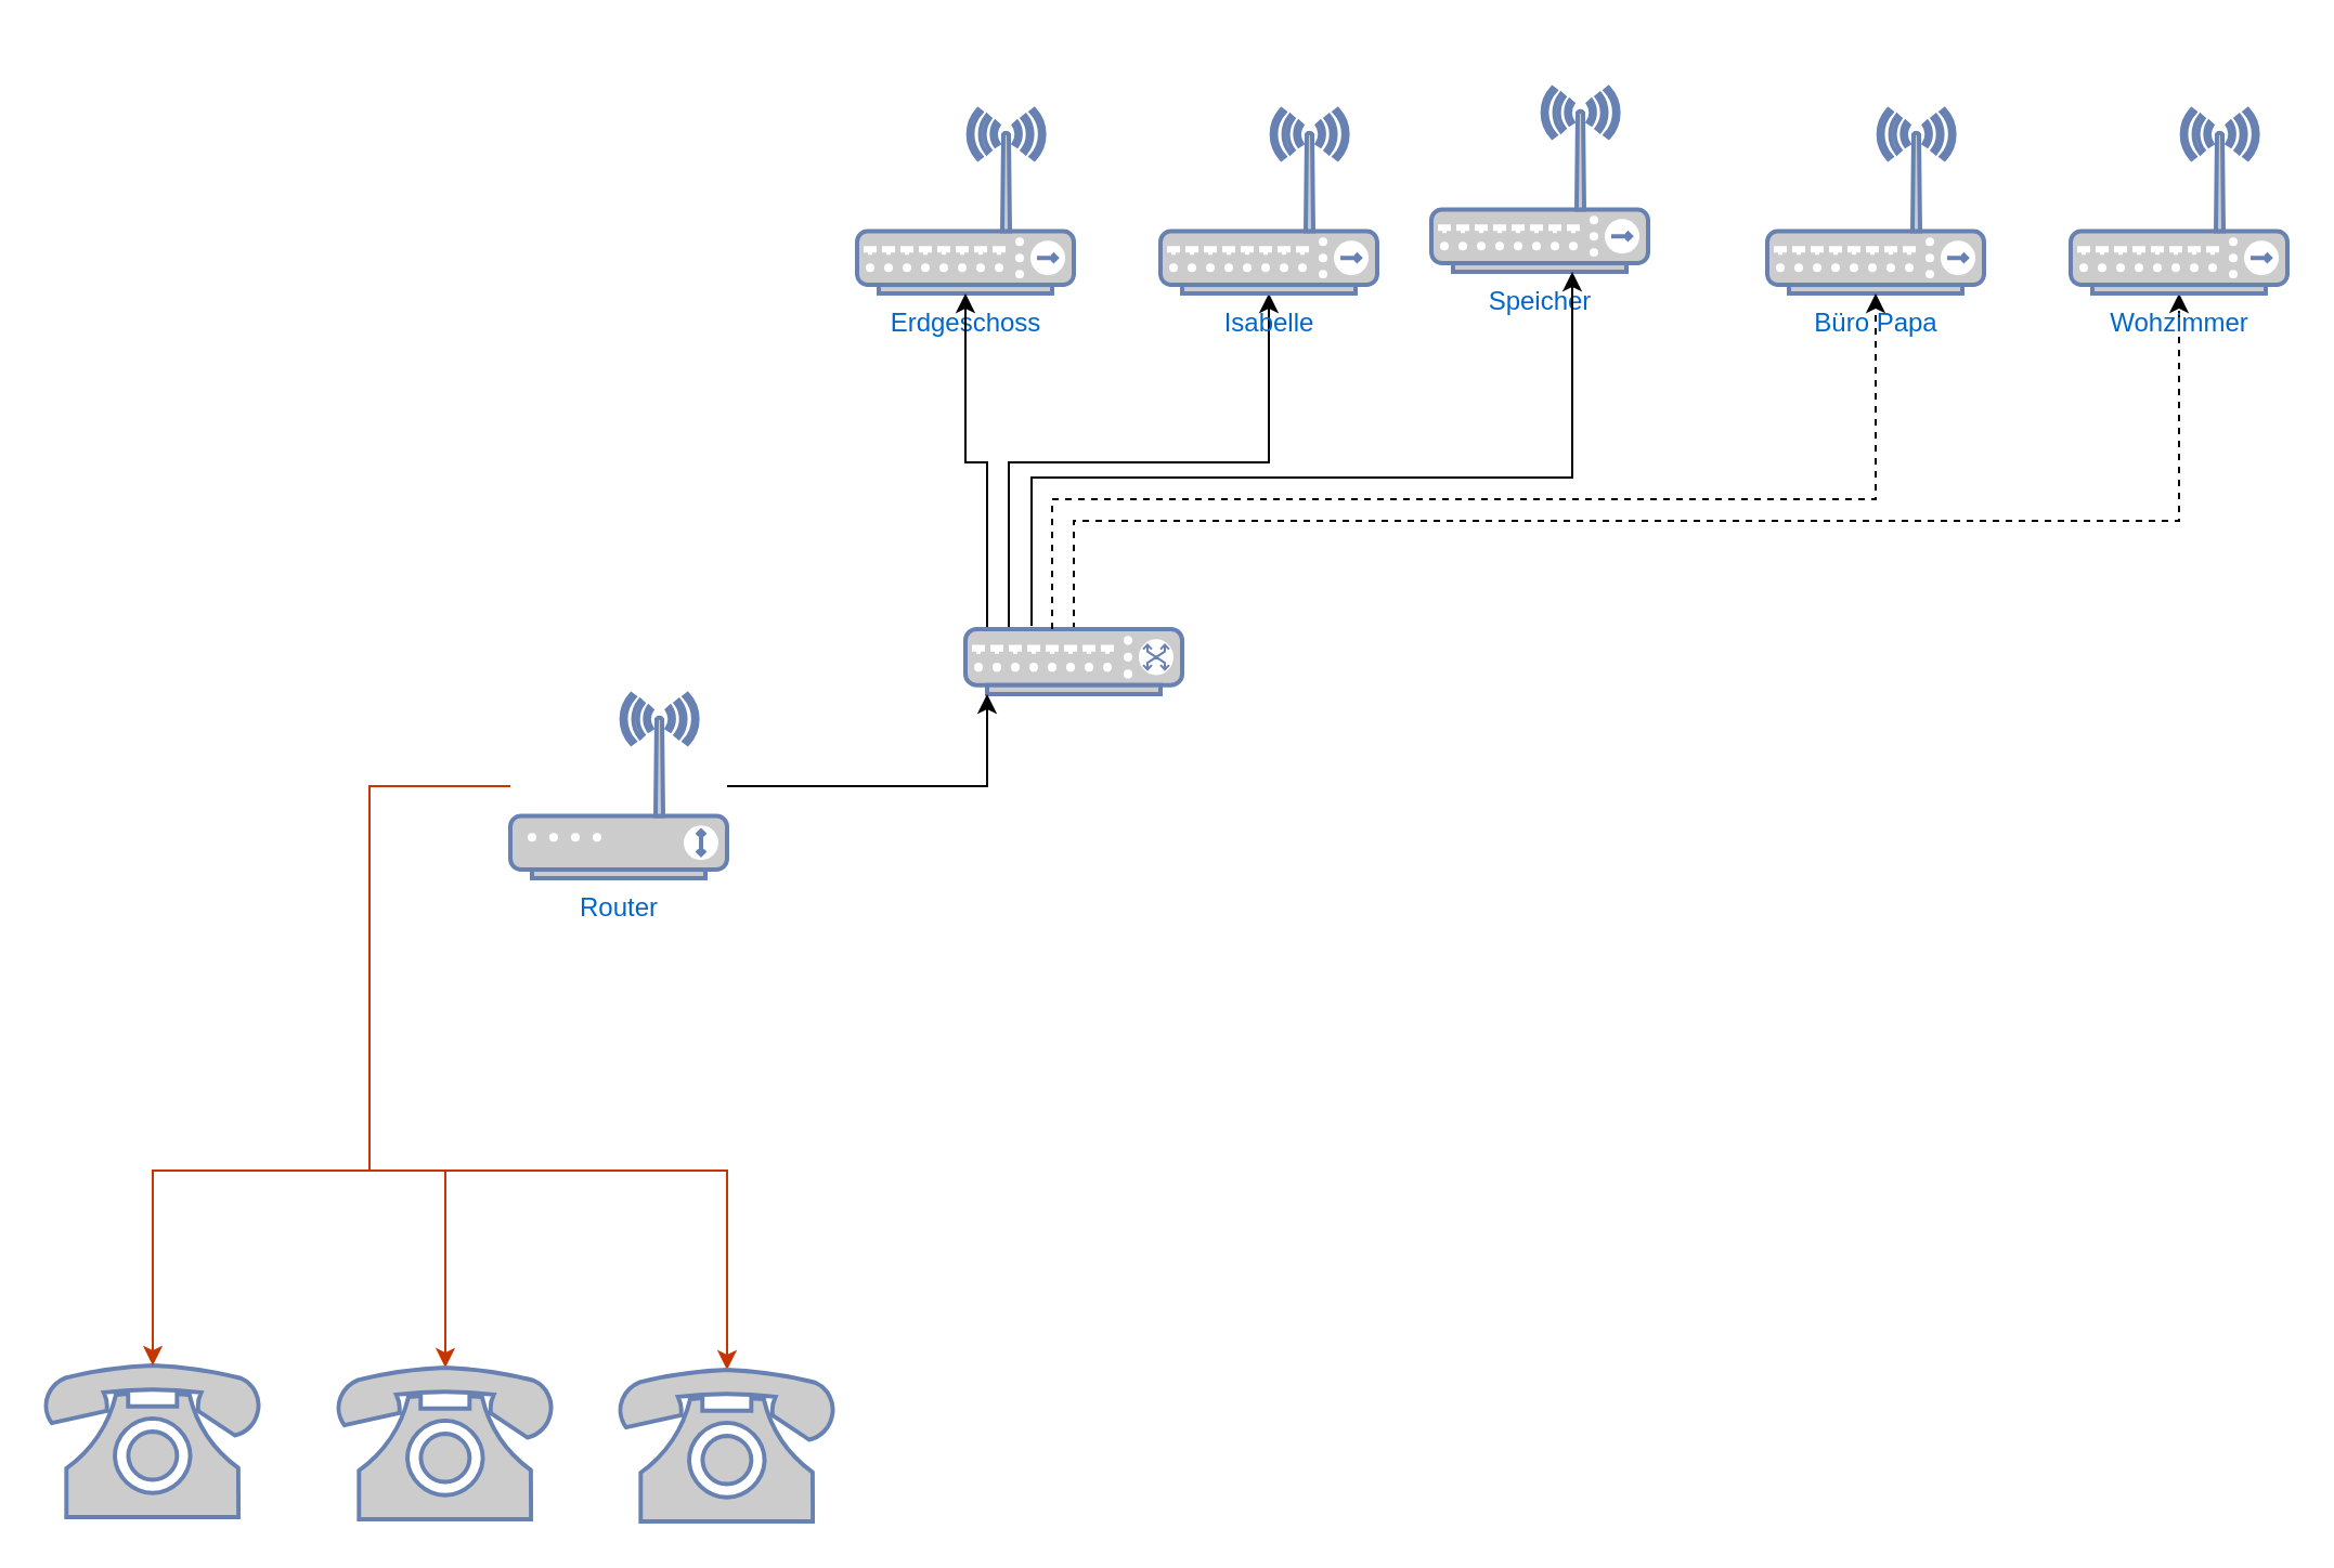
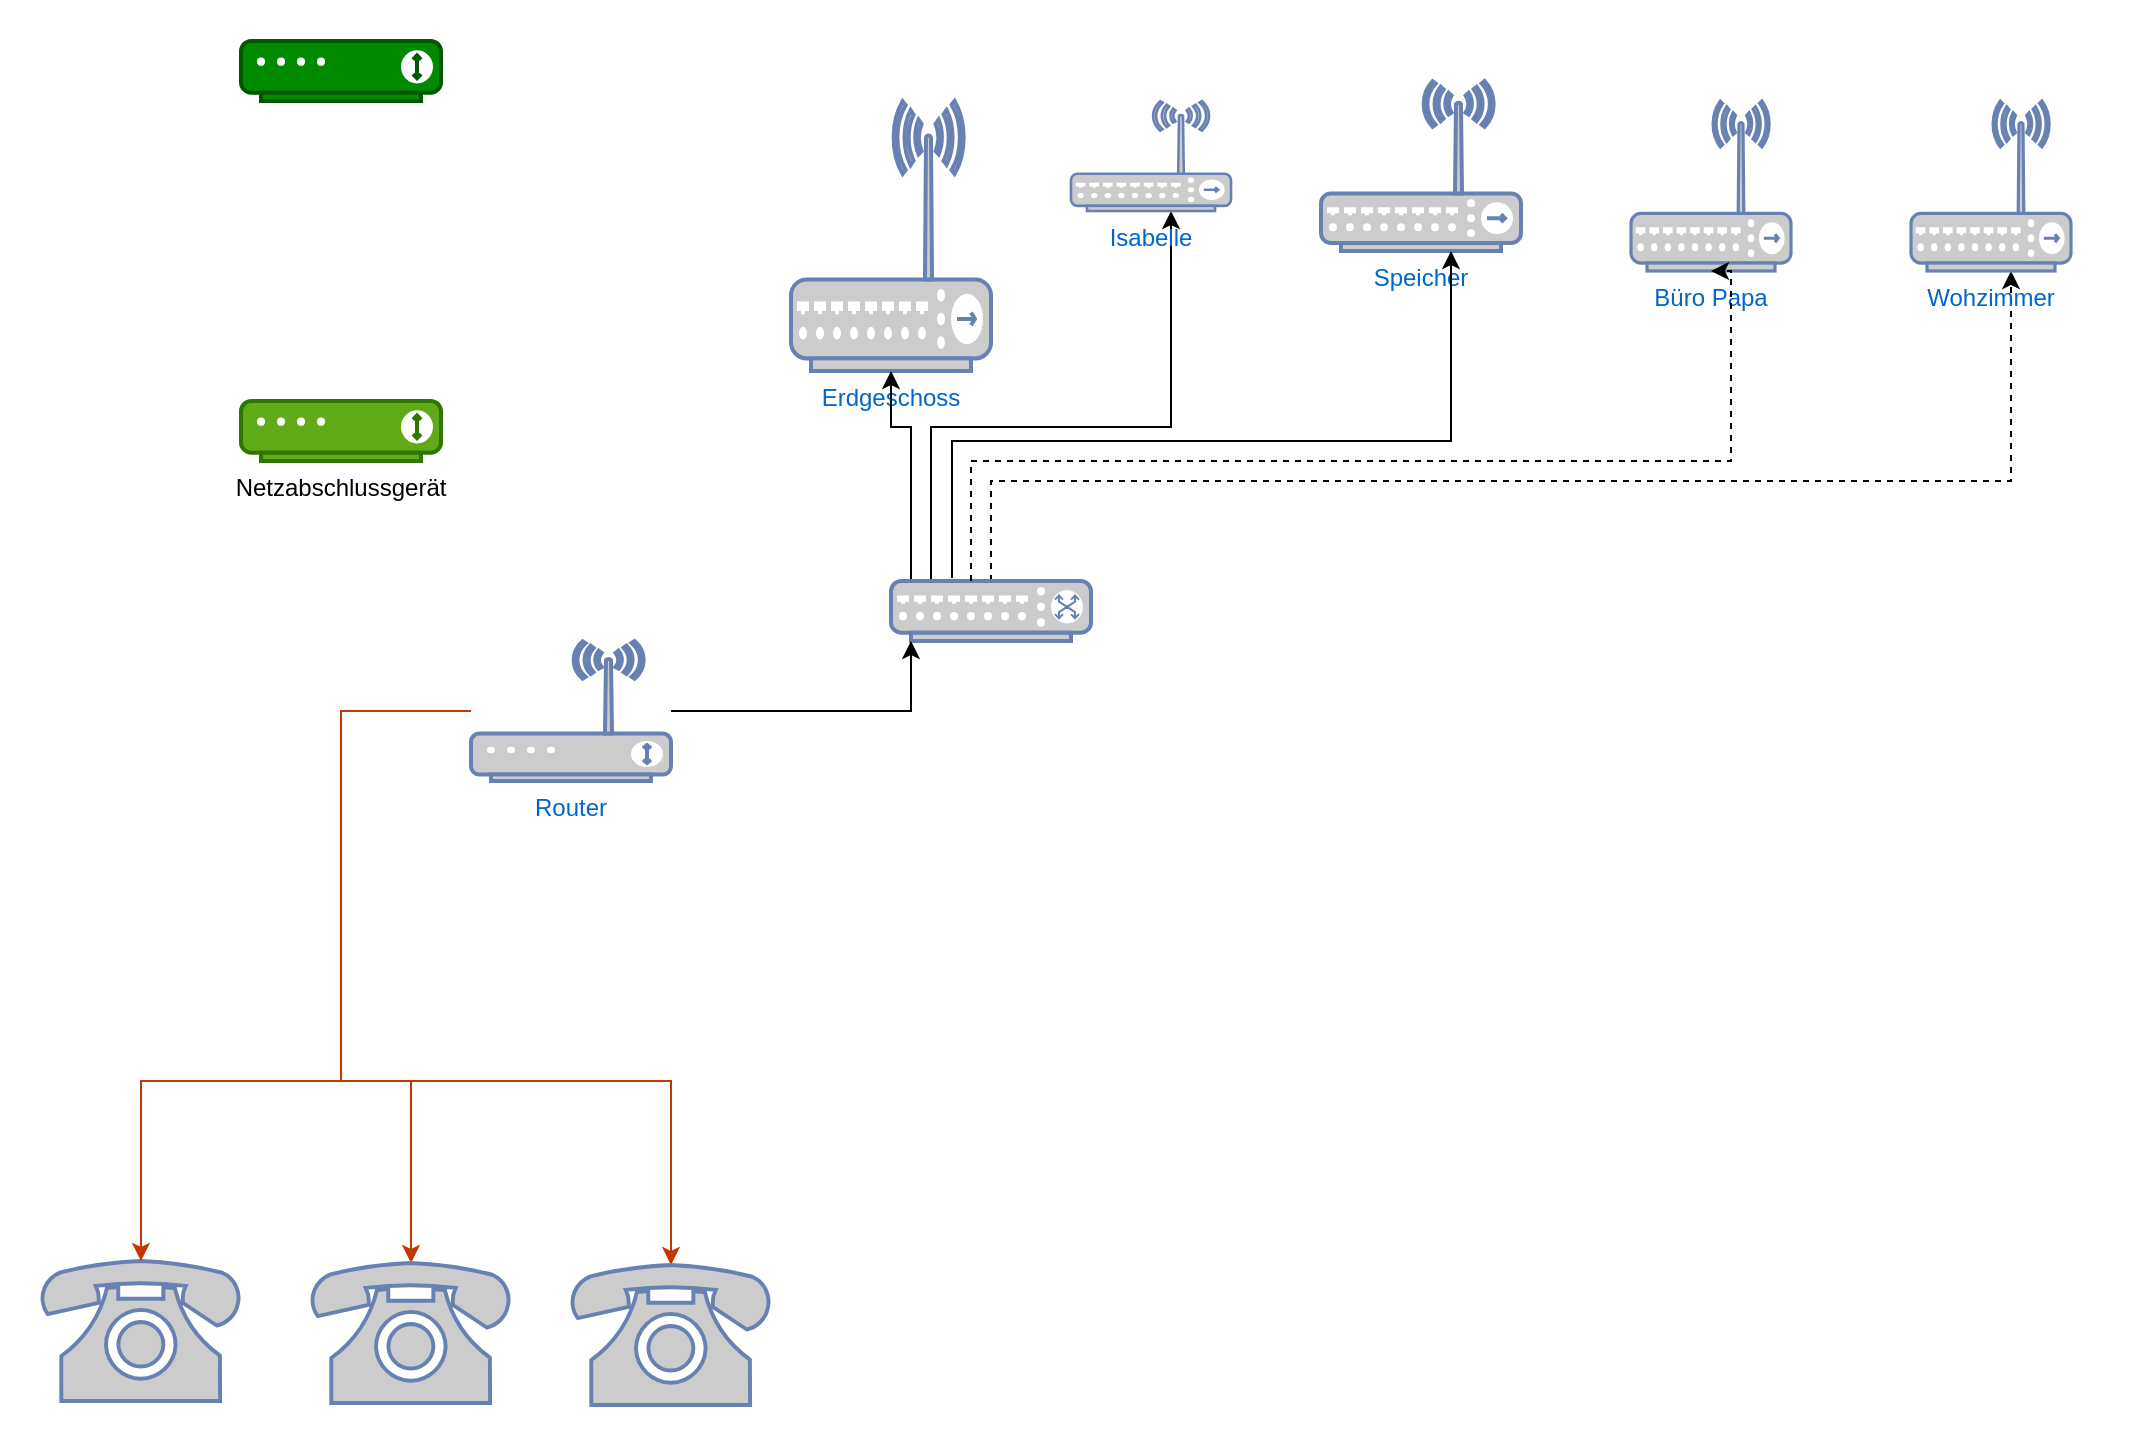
  <mxCell id="0" />
  <mxCell id="1" parent="0" />
+ <mxCell id="2" value="&lt;span style=&quot;color: light-dark(transparent, rgb(254, 254, 254));&quot;&gt;Glasfaserübergabepunkt&lt;/span&gt;" style="verticalAlign=top;verticalLabelPosition=bottom;labelPosition=center;align=center;html=1;outlineConnect=0;gradientDirection=north;strokeWidth=2;shape=mxgraph.networks.modem;fillColor=#008a00;fontColor=#ffffff;strokeColor=#005700;" vertex="1" parent="1"><mxGeometry x="120" y="20" width="100" height="30" as="geometry" /></mxCell>
+ <mxCell id="3" value="&lt;span style=&quot;color: light-dark(rgb(0, 0, 0), rgb(255, 255, 255));&quot;&gt;Netzabschlussgerät&lt;/span&gt;&lt;br&gt;&lt;div&gt;&lt;br&gt;&lt;/div&gt;&lt;div&gt;BR&lt;/div&gt;&lt;div&gt;&lt;br&gt;Bra&lt;/div&gt;" style="fontColor=#ffffff;verticalAlign=top;verticalLabelPosition=bottom;labelPosition=center;align=center;html=1;outlineConnect=0;fillColor=#60a917;strokeColor=#2D7600;gradientDirection=north;strokeWidth=2;shape=mxgraph.networks.modem;" vertex="1" parent="1"><mxGeometry x="120" y="200" width="100" height="30" as="geometry" /></mxCell>
  <mxCell id="4" style="edgeStyle=orthogonalEdgeStyle;rounded=0;orthogonalLoop=1;jettySize=auto;html=1;fillColor=#fa6800;strokeColor=#C73500;" edge="1" parent="1" source="6" target="9"><mxGeometry relative="1" as="geometry"><Array as="points"><mxPoint x="170" y="540" /><mxPoint x="205" y="540" /></Array></mxGeometry></mxCell>
  <mxCell id="5" style="edgeStyle=orthogonalEdgeStyle;rounded=0;orthogonalLoop=1;jettySize=auto;html=1;fillColor=#fa6800;strokeColor=#C73500;" edge="1" parent="1" target="10"><mxGeometry relative="1" as="geometry"><mxPoint x="170" y="450" as="sourcePoint" /><Array as="points"><mxPoint x="170" y="540" /><mxPoint x="335" y="540" /></Array></mxGeometry></mxCell>
- <mxCell id="6" value="Router" style="fontColor=#0066CC;verticalAlign=top;verticalLabelPosition=bottom;labelPosition=center;align=center;html=1;outlineConnect=0;fillColor=#CCCCCC;strokeColor=#6881B3;gradientColor=none;gradientDirection=north;strokeWidth=2;shape=mxgraph.networks.wireless_modem;" vertex="1" parent="1"><mxGeometry x="235" y="320" width="100" height="85" as="geometry" /></mxCell>
- <mxCell id="7" value="Erdgeschoss" style="fontColor=#0066CC;verticalAlign=top;verticalLabelPosition=bottom;labelPosition=center;align=center;html=1;outlineConnect=0;fillColor=#CCCCCC;strokeColor=#6881B3;gradientColor=none;gradientDirection=north;strokeWidth=2;shape=mxgraph.networks.wireless_hub;" vertex="1" parent="1"><mxGeometry x="395" y="50" width="100" height="85" as="geometry" /></mxCell>
+ <mxCell id="6" value="Router" style="fontColor=#0066CC;verticalAlign=top;verticalLabelPosition=bottom;labelPosition=center;align=center;html=1;outlineConnect=0;fillColor=#CCCCCC;strokeColor=#6881B3;gradientColor=none;gradientDirection=north;strokeWidth=2;shape=mxgraph.networks.wireless_modem;" vertex="1" parent="1"><mxGeometry x="235" y="320" width="100" height="70" as="geometry" /></mxCell>
+ <mxCell id="7" value="Erdgeschoss" style="fontColor=#0066CC;verticalAlign=top;verticalLabelPosition=bottom;labelPosition=center;align=center;html=1;outlineConnect=0;fillColor=#CCCCCC;strokeColor=#6881B3;gradientColor=none;gradientDirection=north;strokeWidth=2;shape=mxgraph.networks.wireless_hub;" vertex="1" parent="1"><mxGeometry x="395" y="50" width="100" height="135" as="geometry" /></mxCell>
  <mxCell id="8" value="" style="fontColor=#0066CC;verticalAlign=top;verticalLabelPosition=bottom;labelPosition=center;align=center;html=1;outlineConnect=0;fillColor=#CCCCCC;strokeColor=#6881B3;gradientColor=none;gradientDirection=north;strokeWidth=2;shape=mxgraph.networks.phone_1;" vertex="1" parent="1"><mxGeometry x="20" y="630" width="100" height="70" as="geometry" /></mxCell>
  <mxCell id="9" value="" style="fontColor=#0066CC;verticalAlign=top;verticalLabelPosition=bottom;labelPosition=center;align=center;html=1;outlineConnect=0;fillColor=#CCCCCC;strokeColor=#6881B3;gradientColor=none;gradientDirection=north;strokeWidth=2;shape=mxgraph.networks.phone_1;" vertex="1" parent="1"><mxGeometry x="155" y="631" width="100" height="70" as="geometry" /></mxCell>
  <mxCell id="10" value="" style="fontColor=#0066CC;verticalAlign=top;verticalLabelPosition=bottom;labelPosition=center;align=center;html=1;outlineConnect=0;fillColor=#CCCCCC;strokeColor=#6881B3;gradientColor=none;gradientDirection=north;strokeWidth=2;shape=mxgraph.networks.phone_1;" vertex="1" parent="1"><mxGeometry x="285" y="632" width="100" height="70" as="geometry" /></mxCell>
  <mxCell id="11" style="edgeStyle=orthogonalEdgeStyle;rounded=0;orthogonalLoop=1;jettySize=auto;html=1;entryX=0.5;entryY=0;entryDx=0;entryDy=0;entryPerimeter=0;fillColor=#fa6800;strokeColor=#C73500;" edge="1" parent="1" source="6" target="8"><mxGeometry relative="1" as="geometry"><Array as="points"><mxPoint x="170" y="540" /><mxPoint x="70" y="540" /></Array></mxGeometry></mxCell>
  <mxCell id="12" style="edgeStyle=orthogonalEdgeStyle;rounded=0;orthogonalLoop=1;jettySize=auto;html=1;" edge="1" parent="1" source="15" target="7"><mxGeometry relative="1" as="geometry"><Array as="points"><mxPoint x="455" y="213" /><mxPoint x="445" y="213" /></Array></mxGeometry></mxCell>
  <mxCell id="13" style="edgeStyle=orthogonalEdgeStyle;rounded=0;orthogonalLoop=1;jettySize=auto;html=1;" edge="1" parent="1" source="15" target="17"><mxGeometry relative="1" as="geometry"><Array as="points"><mxPoint x="465" y="213" /><mxPoint x="585" y="213" /></Array></mxGeometry></mxCell>
  <mxCell id="14" style="edgeStyle=orthogonalEdgeStyle;rounded=0;orthogonalLoop=1;jettySize=auto;html=1;exitX=0.5;exitY=0;exitDx=0;exitDy=0;exitPerimeter=0;dashed=1;" edge="1" parent="1" source="15" target="22"><mxGeometry relative="1" as="geometry"><Array as="points"><mxPoint x="495" y="240" /><mxPoint x="1005" y="240" /></Array></mxGeometry></mxCell>
  <mxCell id="15" value="" style="fontColor=#0066CC;verticalAlign=top;verticalLabelPosition=bottom;labelPosition=center;align=center;html=1;outlineConnect=0;fillColor=#CCCCCC;strokeColor=#6881B3;gradientColor=none;gradientDirection=north;strokeWidth=2;shape=mxgraph.networks.switch;" vertex="1" parent="1"><mxGeometry x="445" y="290" width="100" height="30" as="geometry" /></mxCell>
  <mxCell id="16" style="edgeStyle=orthogonalEdgeStyle;rounded=0;orthogonalLoop=1;jettySize=auto;html=1;entryX=0.1;entryY=1;entryDx=0;entryDy=0;entryPerimeter=0;" edge="1" parent="1" source="6" target="15"><mxGeometry relative="1" as="geometry" /></mxCell>
- <mxCell id="17" value="Isabelle" style="fontColor=#0066CC;verticalAlign=top;verticalLabelPosition=bottom;labelPosition=center;align=center;html=1;outlineConnect=0;fillColor=#CCCCCC;strokeColor=#6881B3;gradientColor=none;gradientDirection=north;strokeWidth=2;shape=mxgraph.networks.wireless_hub;" vertex="1" parent="1"><mxGeometry x="535" y="50" width="100" height="85" as="geometry" /></mxCell>
+ <mxCell id="17" value="Isabelle" style="fontColor=#0066CC;verticalAlign=top;verticalLabelPosition=bottom;labelPosition=center;align=center;html=1;outlineConnect=0;fillColor=#CCCCCC;strokeColor=#6881B3;gradientColor=none;gradientDirection=north;strokeWidth=2;shape=mxgraph.networks.wireless_hub;" vertex="1" parent="1"><mxGeometry x="535" y="50" width="80" height="55" as="geometry" /></mxCell>
  <mxCell id="18" value="Speicher" style="fontColor=#0066CC;verticalAlign=top;verticalLabelPosition=bottom;labelPosition=center;align=center;html=1;outlineConnect=0;fillColor=#CCCCCC;strokeColor=#6881B3;gradientColor=none;gradientDirection=north;strokeWidth=2;shape=mxgraph.networks.wireless_hub;" vertex="1" parent="1"><mxGeometry x="660" y="40" width="100" height="85" as="geometry" /></mxCell>
  <mxCell id="19" style="edgeStyle=orthogonalEdgeStyle;rounded=0;orthogonalLoop=1;jettySize=auto;html=1;exitX=0.305;exitY=-0.05;exitDx=0;exitDy=0;exitPerimeter=0;" edge="1" parent="1" source="15" target="18"><mxGeometry relative="1" as="geometry"><mxPoint x="535" y="230" as="sourcePoint" /><mxPoint x="725" y="160" as="targetPoint" /><Array as="points"><mxPoint x="476" y="220" /><mxPoint x="725" y="220" /></Array></mxGeometry></mxCell>
- <mxCell id="20" value="Büro Papa" style="fontColor=#0066CC;verticalAlign=top;verticalLabelPosition=bottom;labelPosition=center;align=center;html=1;outlineConnect=0;fillColor=#CCCCCC;strokeColor=#6881B3;gradientColor=none;gradientDirection=north;strokeWidth=2;shape=mxgraph.networks.wireless_hub;" vertex="1" parent="1"><mxGeometry x="815" y="50" width="100" height="85" as="geometry" /></mxCell>
+ <mxCell id="20" value="Büro Papa" style="fontColor=#0066CC;verticalAlign=top;verticalLabelPosition=bottom;labelPosition=center;align=center;html=1;outlineConnect=0;fillColor=#CCCCCC;strokeColor=#6881B3;gradientColor=none;gradientDirection=north;strokeWidth=2;shape=mxgraph.networks.wireless_hub;" vertex="1" parent="1"><mxGeometry x="815" y="50" width="80" height="85" as="geometry" /></mxCell>
  <mxCell id="21" style="edgeStyle=orthogonalEdgeStyle;rounded=0;orthogonalLoop=1;jettySize=auto;html=1;entryX=0.5;entryY=1;entryDx=0;entryDy=0;entryPerimeter=0;dashed=1;" edge="1" parent="1" source="15" target="20"><mxGeometry relative="1" as="geometry"><Array as="points"><mxPoint x="485" y="230" /><mxPoint x="865" y="230" /></Array></mxGeometry></mxCell>
- <mxCell id="22" value="Wohzimmer" style="fontColor=#0066CC;verticalAlign=top;verticalLabelPosition=bottom;labelPosition=center;align=center;html=1;outlineConnect=0;fillColor=#CCCCCC;strokeColor=#6881B3;gradientColor=none;gradientDirection=north;strokeWidth=2;shape=mxgraph.networks.wireless_hub;" vertex="1" parent="1"><mxGeometry x="955" y="50" width="100" height="85" as="geometry" /></mxCell>
+ <mxCell id="22" value="Wohzimmer" style="fontColor=#0066CC;verticalAlign=top;verticalLabelPosition=bottom;labelPosition=center;align=center;html=1;outlineConnect=0;fillColor=#CCCCCC;strokeColor=#6881B3;gradientColor=none;gradientDirection=north;strokeWidth=2;shape=mxgraph.networks.wireless_hub;" vertex="1" parent="1"><mxGeometry x="955" y="50" width="80" height="85" as="geometry" /></mxCell>
